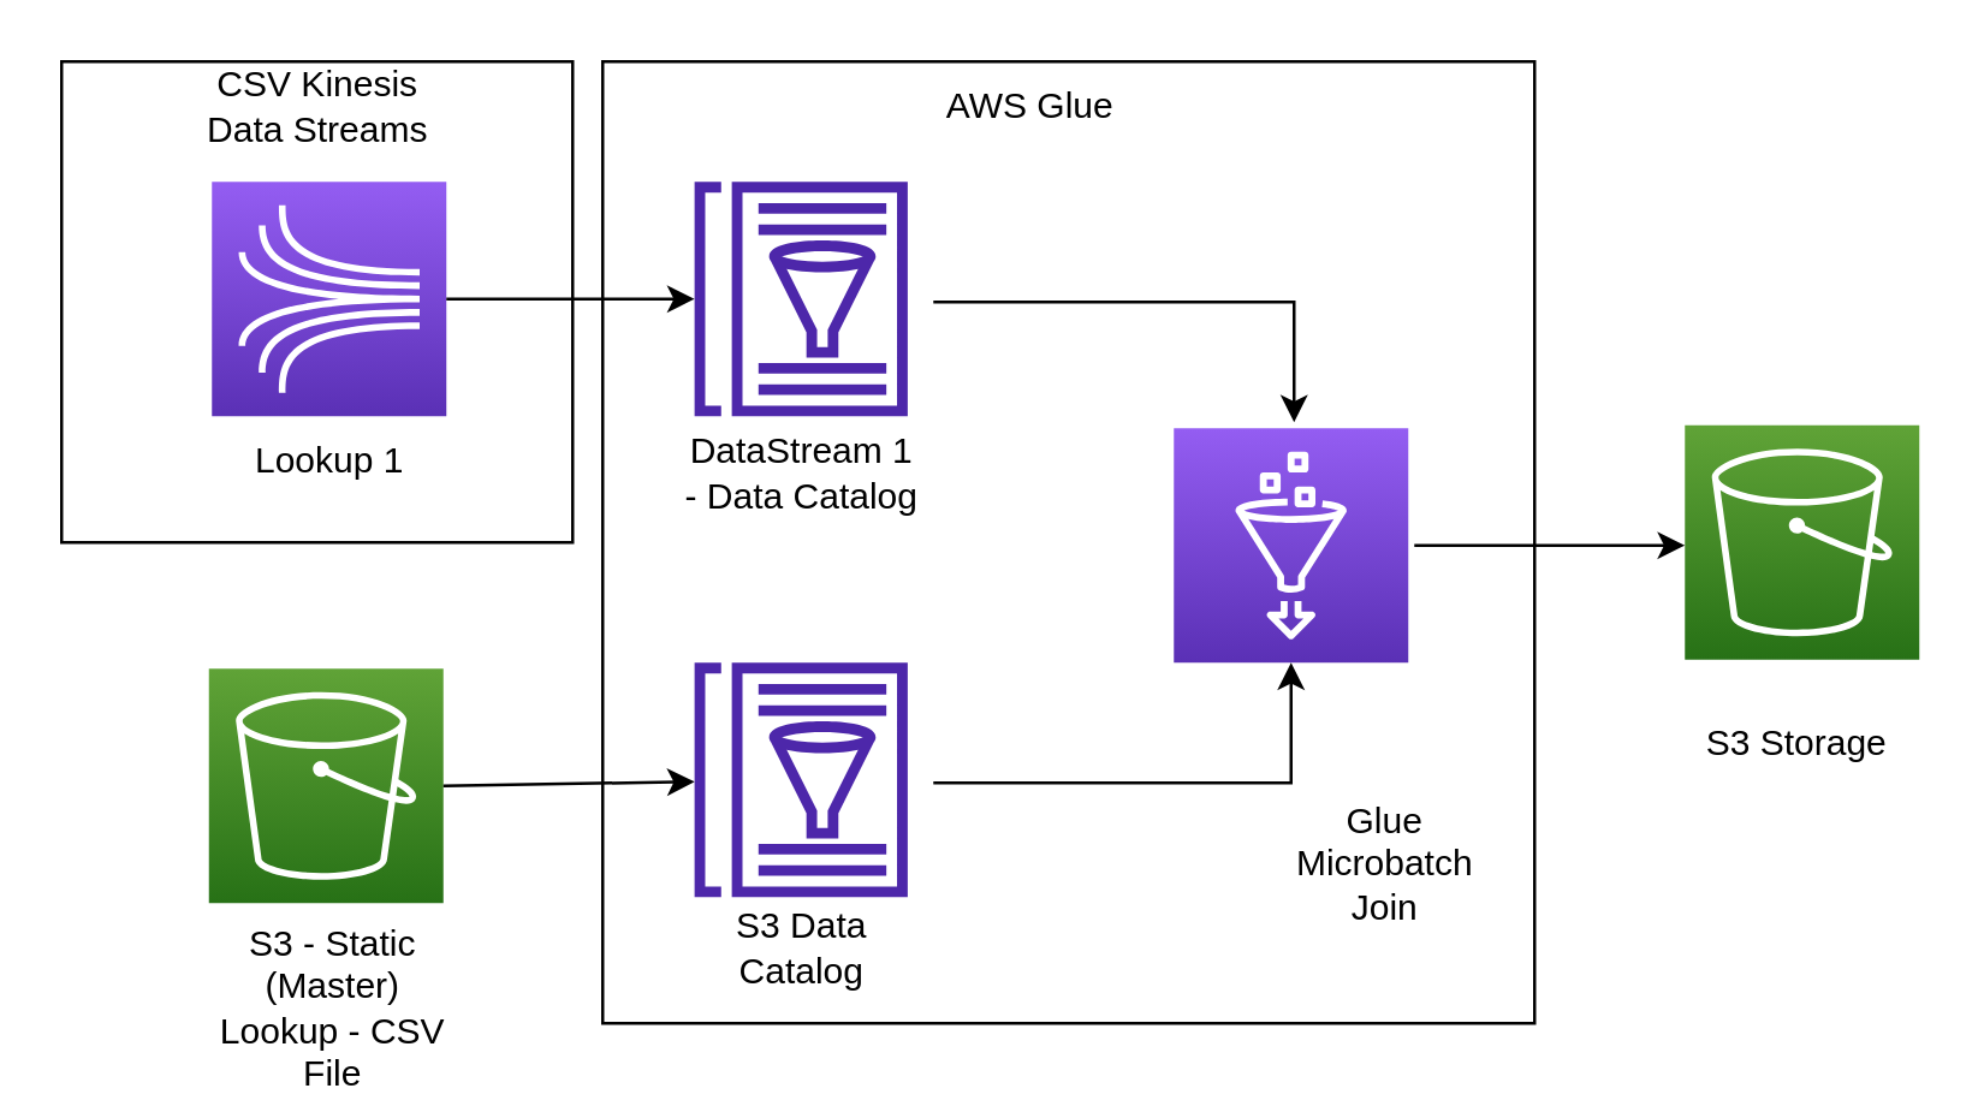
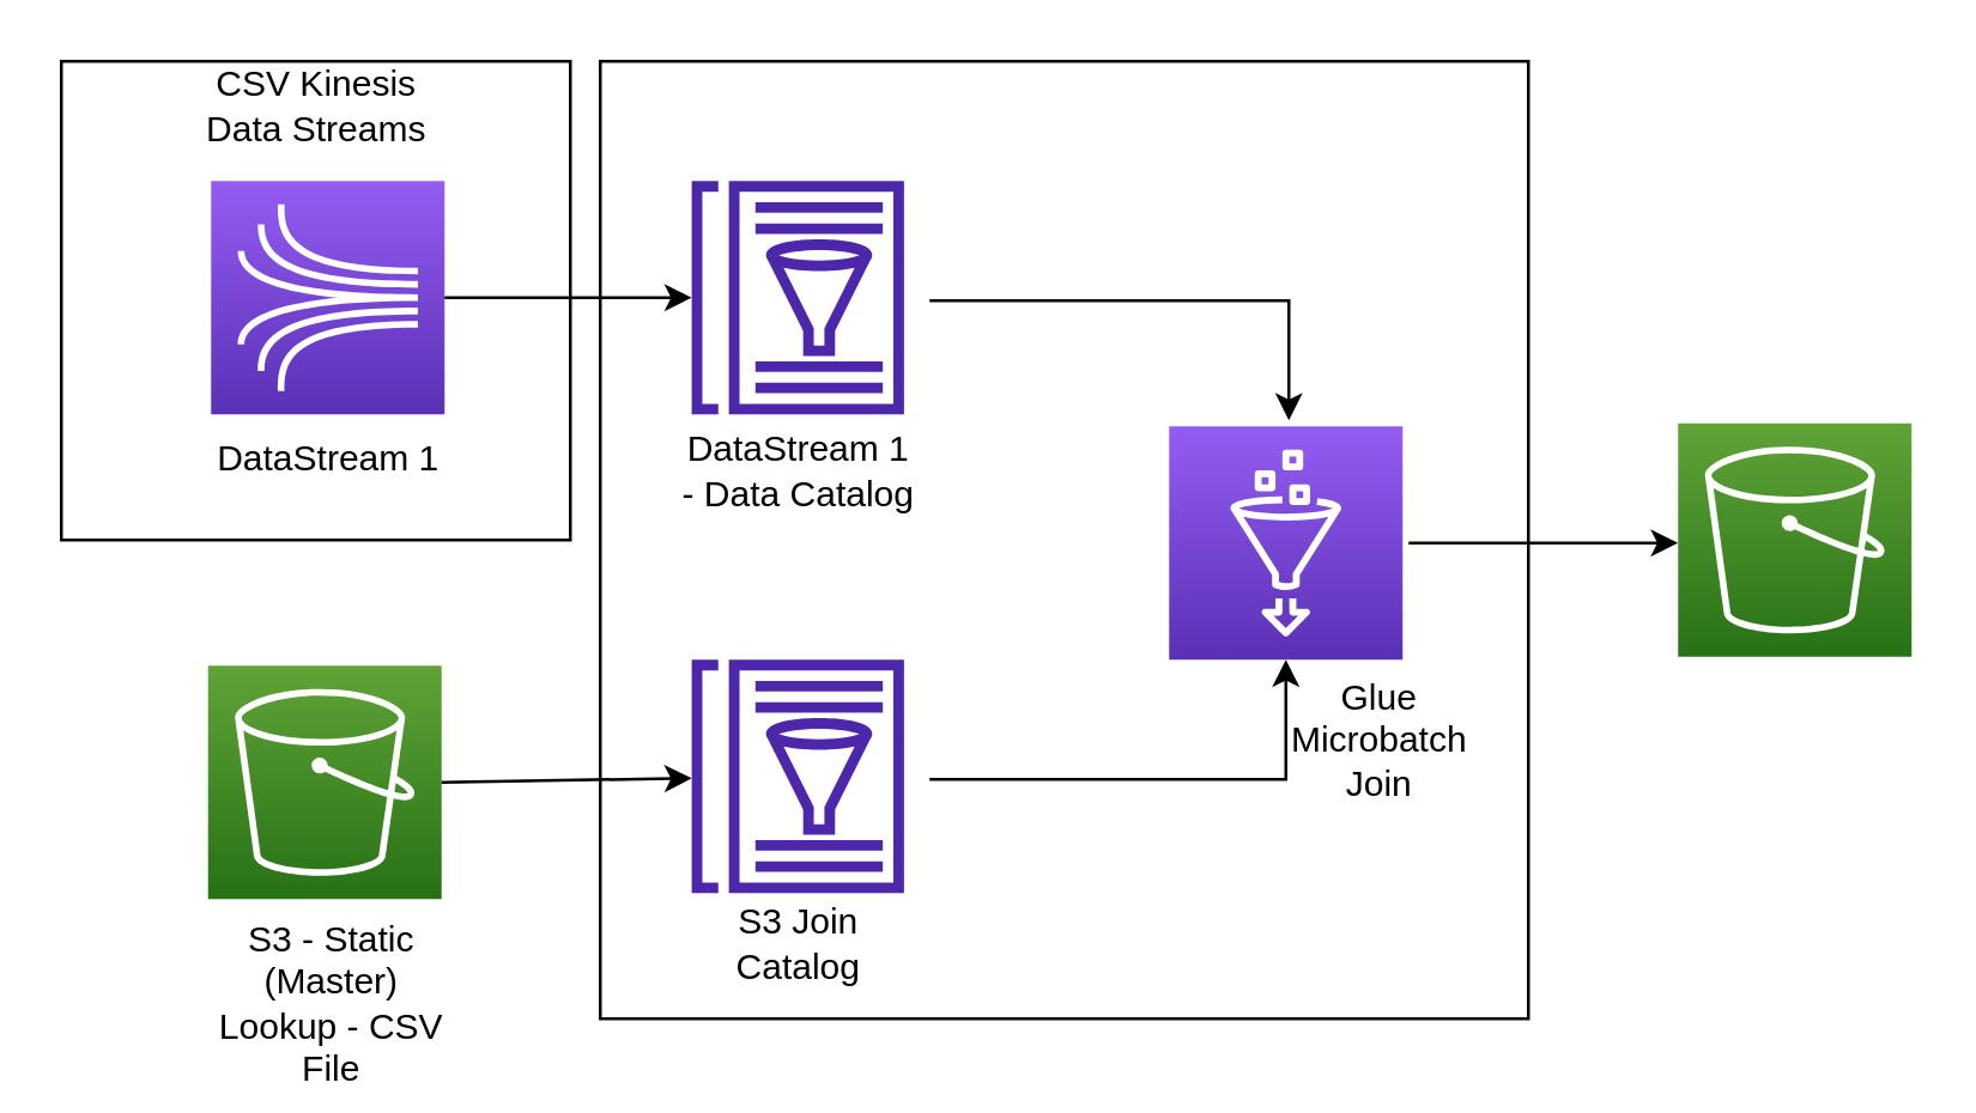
  <mxCell id="0" />
  <mxCell id="1" parent="0" />
  <mxCell id="2" value="" style="rounded=0;whiteSpace=wrap;html=1;" vertex="1" parent="1"><mxGeometry x="20" y="20" width="170" height="160" as="geometry" /></mxCell>
  <mxCell id="3" value="" style="rounded=0;whiteSpace=wrap;html=1;" parent="1" vertex="1"><mxGeometry x="200" y="20" width="310" height="320" as="geometry" /></mxCell>
  <mxCell id="4" value="" style="sketch=0;points=[[0,0,0],[0.25,0,0],[0.5,0,0],[0.75,0,0],[1,0,0],[0,1,0],[0.25,1,0],[0.5,1,0],[0.75,1,0],[1,1,0],[0,0.25,0],[0,0.5,0],[0,0.75,0],[1,0.25,0],[1,0.5,0],[1,0.75,0]];outlineConnect=0;fontColor=#232F3E;gradientColor=#945DF2;gradientDirection=north;fillColor=#5A30B5;strokeColor=#ffffff;dashed=0;verticalLabelPosition=bottom;verticalAlign=top;align=center;html=1;fontSize=12;fontStyle=0;aspect=fixed;shape=mxgraph.aws4.resourceIcon;resIcon=mxgraph.aws4.kinesis;" parent="1" vertex="1"><mxGeometry x="70" y="60" width="78" height="78" as="geometry" /></mxCell>
  <mxCell id="5" value="" style="sketch=0;outlineConnect=0;fontColor=#232F3E;gradientColor=none;fillColor=#4D27AA;strokeColor=none;dashed=0;verticalLabelPosition=bottom;verticalAlign=top;align=center;html=1;fontSize=12;fontStyle=0;aspect=fixed;pointerEvents=1;shape=mxgraph.aws4.glue_data_catalog;" parent="1" vertex="1"><mxGeometry x="230" y="60" width="72" height="78" as="geometry" /></mxCell>
  <mxCell id="6" value="" style="sketch=0;outlineConnect=0;fontColor=#232F3E;gradientColor=none;fillColor=#4D27AA;strokeColor=none;dashed=0;verticalLabelPosition=bottom;verticalAlign=top;align=center;html=1;fontSize=12;fontStyle=0;aspect=fixed;pointerEvents=1;shape=mxgraph.aws4.glue_data_catalog;" parent="1" vertex="1"><mxGeometry x="230" y="220" width="72" height="78" as="geometry" /></mxCell>
  <mxCell id="7" value="" style="sketch=0;points=[[0,0,0],[0.25,0,0],[0.5,0,0],[0.75,0,0],[1,0,0],[0,1,0],[0.25,1,0],[0.5,1,0],[0.75,1,0],[1,1,0],[0,0.25,0],[0,0.5,0],[0,0.75,0],[1,0.25,0],[1,0.5,0],[1,0.75,0]];outlineConnect=0;fontColor=#232F3E;gradientColor=#945DF2;gradientDirection=north;fillColor=#5A30B5;strokeColor=#ffffff;dashed=0;verticalLabelPosition=bottom;verticalAlign=top;align=center;html=1;fontSize=12;fontStyle=0;aspect=fixed;shape=mxgraph.aws4.resourceIcon;resIcon=mxgraph.aws4.glue;" parent="1" vertex="1"><mxGeometry x="390" y="142" width="78" height="78" as="geometry" /></mxCell>
  <mxCell id="8" value="" style="endArrow=classic;html=1;rounded=0;exitX=1;exitY=0.5;exitDx=0;exitDy=0;exitPerimeter=0;" parent="1" source="4" target="5" edge="1"><mxGeometry width="50" height="50" relative="1" as="geometry"><mxPoint x="340" y="280" as="sourcePoint" /><mxPoint x="390" y="230" as="targetPoint" /></mxGeometry></mxCell>
  <mxCell id="9" value="" style="endArrow=classic;html=1;rounded=0;" parent="1" edge="1"><mxGeometry width="50" height="50" relative="1" as="geometry"><mxPoint x="310" y="100" as="sourcePoint" /><mxPoint x="430" y="140" as="targetPoint" /><Array as="points"><mxPoint x="370" y="100" /><mxPoint x="430" y="100" /></Array></mxGeometry></mxCell>
  <mxCell id="10" value="" style="endArrow=classic;html=1;rounded=0;entryX=0.5;entryY=1;entryDx=0;entryDy=0;entryPerimeter=0;" parent="1" target="7" edge="1"><mxGeometry width="50" height="50" relative="1" as="geometry"><mxPoint x="310" y="260" as="sourcePoint" /><mxPoint x="390" y="230" as="targetPoint" /><Array as="points"><mxPoint x="429" y="260" /></Array></mxGeometry></mxCell>
  <mxCell id="11" value="" style="endArrow=classic;html=1;rounded=0;entryX=0;entryY=0.5;entryDx=0;entryDy=0;" parent="1" edge="1"><mxGeometry width="50" height="50" relative="1" as="geometry"><mxPoint x="470" y="181" as="sourcePoint" /><mxPoint x="560" y="181" as="targetPoint" /></mxGeometry></mxCell>
- <mxCell id="12" value="Lookup 1" style="text;html=1;strokeColor=none;fillColor=none;align=center;verticalAlign=middle;whiteSpace=wrap;rounded=0;" parent="1" vertex="1"><mxGeometry x="68.5" y="138" width="81" height="30" as="geometry" /></mxCell>
+ <mxCell id="12" value="DataStream 1" style="text;html=1;strokeColor=none;fillColor=none;align=center;verticalAlign=middle;whiteSpace=wrap;rounded=0;" parent="1" vertex="1"><mxGeometry x="68.5" y="138" width="81" height="30" as="geometry" /></mxCell>
  <mxCell id="13" value="DataStream 1 - Data Catalog" style="text;html=1;strokeColor=none;fillColor=none;align=center;verticalAlign=middle;whiteSpace=wrap;rounded=0;" parent="1" vertex="1"><mxGeometry x="225.5" y="142" width="81" height="30" as="geometry" /></mxCell>
- <mxCell id="14" value="S3 Data Catalog" style="text;html=1;strokeColor=none;fillColor=none;align=center;verticalAlign=middle;whiteSpace=wrap;rounded=0;" parent="1" vertex="1"><mxGeometry x="225.5" y="300" width="81" height="30" as="geometry" /></mxCell>
- <mxCell id="15" value="Glue Microbatch Join" style="text;html=1;strokeColor=none;fillColor=none;align=center;verticalAlign=middle;whiteSpace=wrap;rounded=0;" parent="1" vertex="1"><mxGeometry x="420" y="272" width="81" height="30" as="geometry" /></mxCell>
- <mxCell id="16" value="AWS Glue" style="text;html=1;strokeColor=none;fillColor=none;align=center;verticalAlign=middle;whiteSpace=wrap;rounded=0;" parent="1" vertex="1"><mxGeometry x="302" y="20" width="81" height="30" as="geometry" /></mxCell>
+ <mxCell id="14" value="S3 Join Catalog" style="text;html=1;strokeColor=none;fillColor=none;align=center;verticalAlign=middle;whiteSpace=wrap;rounded=0;" parent="1" vertex="1"><mxGeometry x="225.5" y="300" width="81" height="30" as="geometry" /></mxCell>
+ <mxCell id="15" value="Glue Microbatch Join" style="text;html=1;strokeColor=none;fillColor=none;align=center;verticalAlign=middle;whiteSpace=wrap;rounded=0;" parent="1" vertex="1"><mxGeometry x="420" y="232" width="81" height="30" as="geometry" /></mxCell>
  <mxCell id="17" value="CSV Kinesis Data Streams" style="text;html=1;strokeColor=none;fillColor=none;align=center;verticalAlign=middle;whiteSpace=wrap;rounded=0;" vertex="1" parent="1"><mxGeometry x="64.5" y="20" width="81" height="30" as="geometry" /></mxCell>
  <mxCell id="18" value="" style="sketch=0;points=[[0,0,0],[0.25,0,0],[0.5,0,0],[0.75,0,0],[1,0,0],[0,1,0],[0.25,1,0],[0.5,1,0],[0.75,1,0],[1,1,0],[0,0.25,0],[0,0.5,0],[0,0.75,0],[1,0.25,0],[1,0.5,0],[1,0.75,0]];outlineConnect=0;fontColor=#232F3E;gradientColor=#60A337;gradientDirection=north;fillColor=#277116;strokeColor=#ffffff;dashed=0;verticalLabelPosition=bottom;verticalAlign=top;align=center;html=1;fontSize=12;fontStyle=0;aspect=fixed;shape=mxgraph.aws4.resourceIcon;resIcon=mxgraph.aws4.s3;" vertex="1" parent="1"><mxGeometry x="69" y="222" width="78" height="78" as="geometry" /></mxCell>
  <mxCell id="19" value="S3 - Static (Master) Lookup - CSV File" style="text;html=1;strokeColor=none;fillColor=none;align=center;verticalAlign=middle;whiteSpace=wrap;rounded=0;" vertex="1" parent="1"><mxGeometry x="70" y="320" width="81" height="30" as="geometry" /></mxCell>
  <mxCell id="20" value="" style="endArrow=classic;html=1;rounded=0;exitX=1;exitY=0.5;exitDx=0;exitDy=0;exitPerimeter=0;" edge="1" parent="1" source="18" target="6"><mxGeometry width="50" height="50" relative="1" as="geometry"><mxPoint x="380" y="260" as="sourcePoint" /><mxPoint x="430" y="210" as="targetPoint" /></mxGeometry></mxCell>
  <mxCell id="21" value="" style="sketch=0;points=[[0,0,0],[0.25,0,0],[0.5,0,0],[0.75,0,0],[1,0,0],[0,1,0],[0.25,1,0],[0.5,1,0],[0.75,1,0],[1,1,0],[0,0.25,0],[0,0.5,0],[0,0.75,0],[1,0.25,0],[1,0.5,0],[1,0.75,0]];outlineConnect=0;fontColor=#232F3E;gradientColor=#60A337;gradientDirection=north;fillColor=#277116;strokeColor=#ffffff;dashed=0;verticalLabelPosition=bottom;verticalAlign=top;align=center;html=1;fontSize=12;fontStyle=0;aspect=fixed;shape=mxgraph.aws4.resourceIcon;resIcon=mxgraph.aws4.s3;" vertex="1" parent="1"><mxGeometry x="560" y="141" width="78" height="78" as="geometry" /></mxCell>
- <mxCell id="22" value="S3 Storage" style="text;html=1;strokeColor=none;fillColor=none;align=center;verticalAlign=middle;whiteSpace=wrap;rounded=0;" vertex="1" parent="1"><mxGeometry x="557" y="232" width="81" height="30" as="geometry" /></mxCell>
